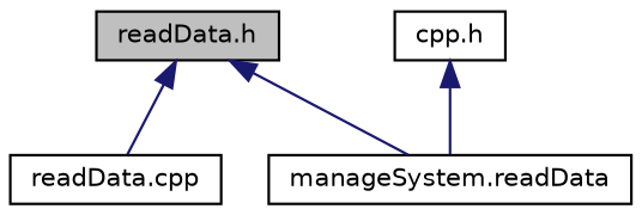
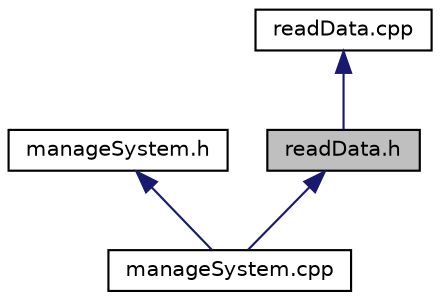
  digraph {
    node [color=black fillcolor=white fontname=Helvetica fontsize=10 shape=record style=filled]
    edge [color=midnightblue dir=back fontname=Helvetica fontsize=10 labelfontname=Helvetica labelfontsize=10 style=solid]
    n1 [fillcolor=grey75 fontcolor=black height=0.2 label="readData.h" width=0.4]
    n2 [height=0.2 label="readData.cpp" width=0.4]
-   n3 [height=0.2 label="manageSystem.readData" width=0.4]
-   n4 [height=0.2 label="cpp.h" width=0.4]
-   n1 -> n2
+   n3 [height=0.2 label="manageSystem.cpp" width=0.4]
+   n4 [height=0.2 label="manageSystem.h" width=0.4]
+   n2 -> n1
    n1 -> n3
    n4 -> n3
  }
